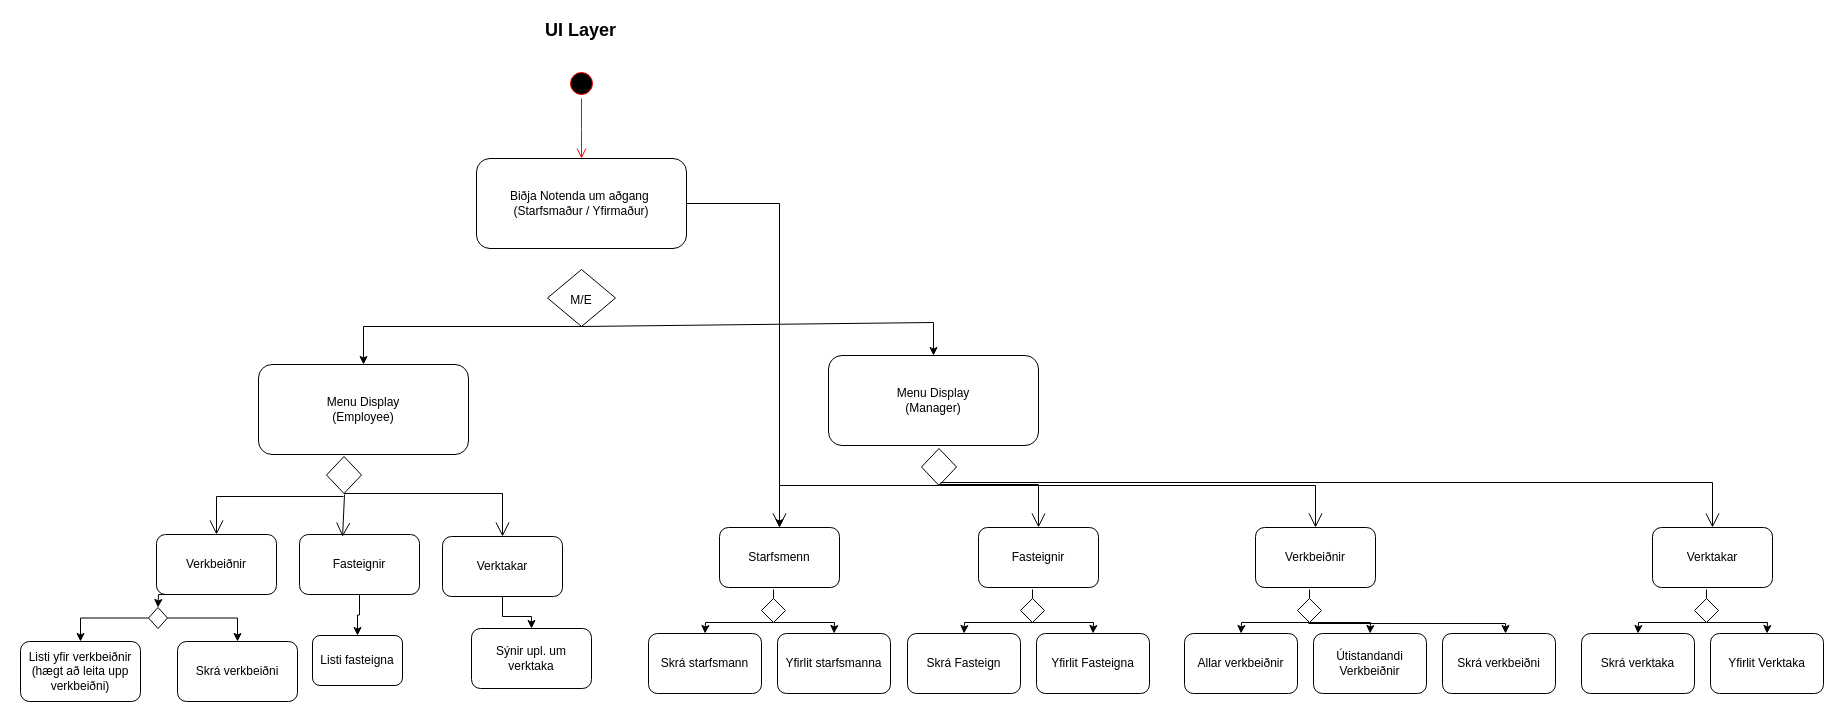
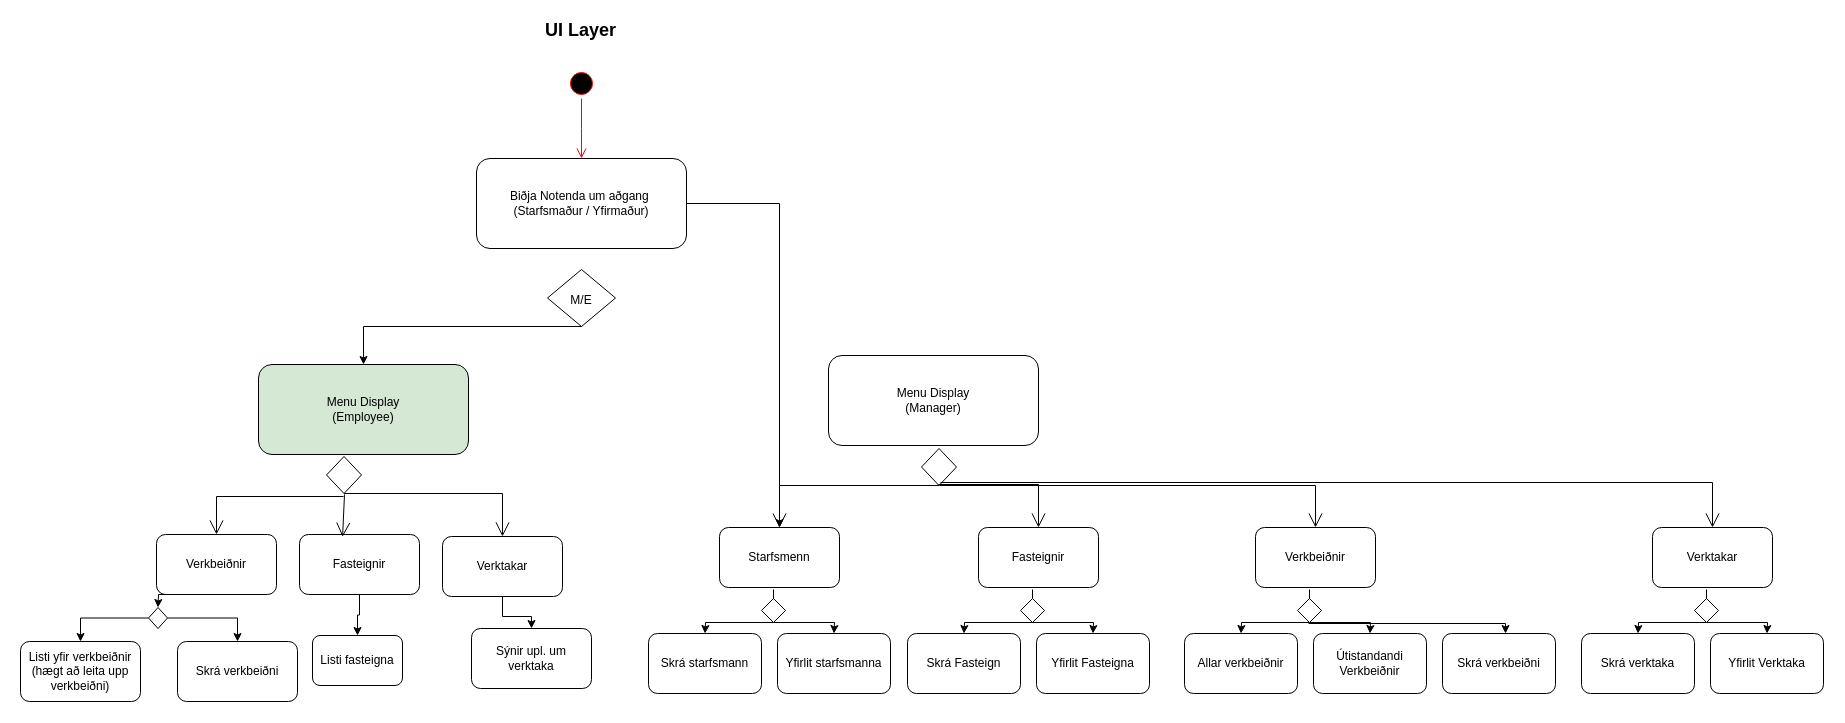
  <mxCell id="0" />
  <mxCell id="1" parent="0" />
  <mxCell id="2" value="" style="edgeStyle=orthogonalEdgeStyle;rounded=0;orthogonalLoop=1;jettySize=auto;html=1;fontSize=18;" parent="1" source="3" target="25" edge="1"><mxGeometry relative="1" as="geometry" /></mxCell>
  <mxCell id="3" value="Biðja Notenda um aðgang&amp;nbsp;&lt;br&gt;(Starfsmaður / Yfirmaður)" style="rounded=1;whiteSpace=wrap;html=1;" parent="1" vertex="1"><mxGeometry x="476" y="158" width="210" height="90" as="geometry" /></mxCell>
  <mxCell id="4" value="" style="ellipse;html=1;shape=startState;fillColor=#000000;strokeColor=#ff0000;" parent="1" vertex="1"><mxGeometry x="566" y="68" width="30" height="30" as="geometry" /></mxCell>
  <mxCell id="5" value="" style="edgeStyle=orthogonalEdgeStyle;html=1;verticalAlign=bottom;endArrow=open;endSize=8;strokeColor=#ff0000;rounded=0;" parent="1" source="4" edge="1"><mxGeometry relative="1" as="geometry"><mxPoint x="581" y="158" as="targetPoint" /></mxGeometry></mxCell>
- <mxCell id="6" value="Menu Display&lt;br&gt;(Employee)" style="rounded=1;whiteSpace=wrap;html=1;" parent="1" vertex="1"><mxGeometry x="258" y="364" width="210" height="90" as="geometry" /></mxCell>
+ <mxCell id="6" value="Menu Display&lt;br&gt;(Employee)" style="rounded=1;whiteSpace=wrap;html=1;fillColor=#d5e8d4;" parent="1" vertex="1"><mxGeometry x="258" y="364" width="210" height="90" as="geometry" /></mxCell>
  <mxCell id="7" value="&lt;b&gt;&lt;font style=&quot;font-size: 18px&quot;&gt;UI Layer&lt;/font&gt;&lt;/b&gt;" style="text;html=1;align=center;verticalAlign=middle;resizable=0;points=[];autosize=1;strokeColor=none;fillColor=none;" parent="1" vertex="1"><mxGeometry x="535" y="20" width="90" height="20" as="geometry" /></mxCell>
  <mxCell id="8" value="&lt;font style=&quot;font-size: 12px&quot;&gt;M/E&lt;/font&gt;" style="rhombus;whiteSpace=wrap;html=1;fontSize=18;" parent="1" vertex="1"><mxGeometry x="547" y="269" width="68" height="57" as="geometry" /></mxCell>
  <mxCell id="9" value="" style="endArrow=classic;html=1;rounded=0;fontSize=12;exitX=0.5;exitY=1;exitDx=0;exitDy=0;entryX=0.5;entryY=0;entryDx=0;entryDy=0;" parent="1" source="8" target="6" edge="1"><mxGeometry width="50" height="50" relative="1" as="geometry"><mxPoint x="604" y="417" as="sourcePoint" /><mxPoint x="654" y="367" as="targetPoint" /><Array as="points"><mxPoint x="363" y="326" /></Array></mxGeometry></mxCell>
  <mxCell id="10" value="Menu Display&lt;br&gt;(Manager)" style="rounded=1;whiteSpace=wrap;html=1;" parent="1" vertex="1"><mxGeometry x="828" y="355" width="210" height="90" as="geometry" /></mxCell>
- <mxCell id="11" value="" style="endArrow=classic;html=1;rounded=0;fontSize=12;entryX=0.5;entryY=0;entryDx=0;entryDy=0;exitX=0.5;exitY=1;exitDx=0;exitDy=0;" parent="1" source="8" target="10" edge="1"><mxGeometry width="50" height="50" relative="1" as="geometry"><mxPoint x="580" y="330" as="sourcePoint" /><mxPoint x="654" y="367" as="targetPoint" /><Array as="points"><mxPoint x="933" y="322" /></Array></mxGeometry></mxCell>
  <mxCell id="12" value="Verkbeiðnir" style="rounded=1;whiteSpace=wrap;html=1;fontSize=12;" parent="1" vertex="1"><mxGeometry x="156" y="534" width="120" height="60" as="geometry" /></mxCell>
  <mxCell id="13" value="Listi fasteigna" style="rounded=1;whiteSpace=wrap;html=1;fontSize=12;" parent="1" vertex="1"><mxGeometry x="312" y="635" width="90" height="50" as="geometry" /></mxCell>
  <mxCell id="14" value="" style="edgeStyle=orthogonalEdgeStyle;rounded=0;orthogonalLoop=1;jettySize=auto;html=1;fontSize=12;" parent="1" source="15" target="20" edge="1"><mxGeometry relative="1" as="geometry" /></mxCell>
  <mxCell id="15" value="Verktakar" style="rounded=1;whiteSpace=wrap;html=1;fontSize=12;" parent="1" vertex="1"><mxGeometry x="442" y="536" width="120" height="60" as="geometry" /></mxCell>
  <mxCell id="16" value="Listi yfir verkbeiðnir&lt;br&gt;(hægt að leita upp verkbeiðni)" style="rounded=1;whiteSpace=wrap;html=1;fontSize=12;" parent="1" vertex="1"><mxGeometry x="20" y="641" width="120" height="60" as="geometry" /></mxCell>
  <mxCell id="17" value="" style="edgeStyle=orthogonalEdgeStyle;rounded=0;orthogonalLoop=1;jettySize=auto;html=1;fontSize=12;" parent="1" source="18" target="13" edge="1"><mxGeometry relative="1" as="geometry" /></mxCell>
  <mxCell id="18" value="Fasteignir" style="rounded=1;whiteSpace=wrap;html=1;fontSize=12;" parent="1" vertex="1"><mxGeometry x="299" y="534" width="120" height="60" as="geometry" /></mxCell>
  <mxCell id="19" value="Skrá verkbeiðni" style="rounded=1;whiteSpace=wrap;html=1;fontSize=12;" parent="1" vertex="1"><mxGeometry x="177" y="641" width="120" height="60" as="geometry" /></mxCell>
  <mxCell id="20" value="Sýnir upl. um verktaka" style="rounded=1;whiteSpace=wrap;html=1;fontSize=12;" parent="1" vertex="1"><mxGeometry x="471" y="628" width="120" height="60" as="geometry" /></mxCell>
  <mxCell id="21" value="" style="edgeStyle=orthogonalEdgeStyle;rounded=0;orthogonalLoop=1;jettySize=auto;html=1;fontSize=12;" parent="1" source="23" target="19" edge="1"><mxGeometry relative="1" as="geometry" /></mxCell>
  <mxCell id="22" value="" style="edgeStyle=orthogonalEdgeStyle;rounded=0;orthogonalLoop=1;jettySize=auto;html=1;fontSize=12;" parent="1" source="23" target="16" edge="1"><mxGeometry relative="1" as="geometry" /></mxCell>
  <mxCell id="23" value="" style="rhombus;whiteSpace=wrap;html=1;fontSize=12;" parent="1" vertex="1"><mxGeometry x="148" y="607" width="19" height="21" as="geometry" /></mxCell>
  <mxCell id="24" value="" style="endArrow=classic;html=1;rounded=0;fontSize=12;exitX=0.5;exitY=1;exitDx=0;exitDy=0;entryX=0.5;entryY=0;entryDx=0;entryDy=0;" parent="1" source="12" target="23" edge="1"><mxGeometry width="50" height="50" relative="1" as="geometry"><mxPoint x="288" y="678" as="sourcePoint" /><mxPoint x="338" y="628" as="targetPoint" /><Array as="points"><mxPoint x="158" y="594" /></Array></mxGeometry></mxCell>
  <mxCell id="25" value="Starfsmenn" style="rounded=1;whiteSpace=wrap;html=1;fontSize=12;" parent="1" vertex="1"><mxGeometry x="719" y="527" width="120" height="60" as="geometry" /></mxCell>
  <mxCell id="26" value="" style="rhombus;whiteSpace=wrap;html=1;fontSize=12;" parent="1" vertex="1"><mxGeometry x="761" y="598" width="24" height="24" as="geometry" /></mxCell>
  <mxCell id="27" value="Skrá starfsmann" style="rounded=1;whiteSpace=wrap;html=1;fontSize=12;" parent="1" vertex="1"><mxGeometry x="648" y="633" width="113" height="60" as="geometry" /></mxCell>
  <mxCell id="28" value="Yfirlit starfsmanna" style="rounded=1;whiteSpace=wrap;html=1;fontSize=12;" parent="1" vertex="1"><mxGeometry x="777" y="633" width="113" height="60" as="geometry" /></mxCell>
  <mxCell id="29" value="" style="endArrow=none;html=1;rounded=0;fontSize=12;exitX=0.5;exitY=0;exitDx=0;exitDy=0;" parent="1" source="26" edge="1"><mxGeometry width="50" height="50" relative="1" as="geometry"><mxPoint x="867" y="686" as="sourcePoint" /><mxPoint x="773" y="589" as="targetPoint" /></mxGeometry></mxCell>
  <mxCell id="30" value="" style="endArrow=classic;html=1;rounded=0;fontSize=12;exitX=0.5;exitY=1;exitDx=0;exitDy=0;entryX=0.5;entryY=0;entryDx=0;entryDy=0;" parent="1" source="26" target="28" edge="1"><mxGeometry width="50" height="50" relative="1" as="geometry"><mxPoint x="860" y="666" as="sourcePoint" /><mxPoint x="839" y="622" as="targetPoint" /><Array as="points"><mxPoint x="834" y="622" /></Array></mxGeometry></mxCell>
  <mxCell id="31" value="" style="endArrow=classic;html=1;rounded=0;fontSize=12;entryX=0.5;entryY=0;entryDx=0;entryDy=0;exitX=0.5;exitY=1;exitDx=0;exitDy=0;" parent="1" source="26" target="27" edge="1"><mxGeometry width="50" height="50" relative="1" as="geometry"><mxPoint x="774" y="624" as="sourcePoint" /><mxPoint x="910" y="616" as="targetPoint" /><Array as="points"><mxPoint x="705" y="622" /></Array></mxGeometry></mxCell>
  <mxCell id="32" value="" style="rhombus;whiteSpace=wrap;html=1;fontSize=12;" parent="1" vertex="1"><mxGeometry x="326" y="456" width="35" height="37" as="geometry" /></mxCell>
  <mxCell id="33" value="" style="rhombus;whiteSpace=wrap;html=1;fontSize=12;" parent="1" vertex="1"><mxGeometry x="921" y="448" width="35" height="37" as="geometry" /></mxCell>
  <mxCell id="34" value="Fasteignir" style="rounded=1;whiteSpace=wrap;html=1;fontSize=12;" parent="1" vertex="1"><mxGeometry x="978" y="527" width="120" height="60" as="geometry" /></mxCell>
  <mxCell id="35" value="" style="rhombus;whiteSpace=wrap;html=1;fontSize=12;" parent="1" vertex="1"><mxGeometry x="1020" y="598" width="24" height="24" as="geometry" /></mxCell>
  <mxCell id="36" value="Skrá Fasteign" style="rounded=1;whiteSpace=wrap;html=1;fontSize=12;" parent="1" vertex="1"><mxGeometry x="907" y="633" width="113" height="60" as="geometry" /></mxCell>
  <mxCell id="37" value="Yfirlit Fasteigna" style="rounded=1;whiteSpace=wrap;html=1;fontSize=12;" parent="1" vertex="1"><mxGeometry x="1036" y="633" width="113" height="60" as="geometry" /></mxCell>
  <mxCell id="38" value="" style="endArrow=none;html=1;rounded=0;fontSize=12;exitX=0.5;exitY=0;exitDx=0;exitDy=0;" parent="1" source="35" edge="1"><mxGeometry width="50" height="50" relative="1" as="geometry"><mxPoint x="1126" y="686" as="sourcePoint" /><mxPoint x="1032" y="589" as="targetPoint" /></mxGeometry></mxCell>
  <mxCell id="39" value="" style="endArrow=classic;html=1;rounded=0;fontSize=12;exitX=0.5;exitY=1;exitDx=0;exitDy=0;entryX=0.5;entryY=0;entryDx=0;entryDy=0;" parent="1" source="35" target="37" edge="1"><mxGeometry width="50" height="50" relative="1" as="geometry"><mxPoint x="1119" y="666" as="sourcePoint" /><mxPoint x="1098" y="622" as="targetPoint" /><Array as="points"><mxPoint x="1093" y="622" /></Array></mxGeometry></mxCell>
  <mxCell id="40" value="" style="endArrow=classic;html=1;rounded=0;fontSize=12;entryX=0.5;entryY=0;entryDx=0;entryDy=0;exitX=0.5;exitY=1;exitDx=0;exitDy=0;" parent="1" source="35" target="36" edge="1"><mxGeometry width="50" height="50" relative="1" as="geometry"><mxPoint x="1033" y="624" as="sourcePoint" /><mxPoint x="1169" y="616" as="targetPoint" /><Array as="points"><mxPoint x="964" y="622" /></Array></mxGeometry></mxCell>
  <mxCell id="41" value="Verkbeiðnir" style="rounded=1;whiteSpace=wrap;html=1;fontSize=12;" parent="1" vertex="1"><mxGeometry x="1255" y="527" width="120" height="60" as="geometry" /></mxCell>
  <mxCell id="42" value="" style="rhombus;whiteSpace=wrap;html=1;fontSize=12;" parent="1" vertex="1"><mxGeometry x="1297" y="598" width="24" height="24" as="geometry" /></mxCell>
  <mxCell id="43" value="Allar verkbeiðnir" style="rounded=1;whiteSpace=wrap;html=1;fontSize=12;" parent="1" vertex="1"><mxGeometry x="1184" y="633" width="113" height="60" as="geometry" /></mxCell>
  <mxCell id="44" value="Útistandandi Verkbeiðnir" style="rounded=1;whiteSpace=wrap;html=1;fontSize=12;" parent="1" vertex="1"><mxGeometry x="1313" y="633" width="113" height="60" as="geometry" /></mxCell>
  <mxCell id="45" value="" style="endArrow=none;html=1;rounded=0;fontSize=12;exitX=0.5;exitY=0;exitDx=0;exitDy=0;" parent="1" source="42" edge="1"><mxGeometry width="50" height="50" relative="1" as="geometry"><mxPoint x="1403" y="686" as="sourcePoint" /><mxPoint x="1309" y="589" as="targetPoint" /></mxGeometry></mxCell>
  <mxCell id="46" value="" style="endArrow=classic;html=1;rounded=0;fontSize=12;exitX=0.5;exitY=1;exitDx=0;exitDy=0;entryX=0.5;entryY=0;entryDx=0;entryDy=0;" parent="1" source="42" target="44" edge="1"><mxGeometry width="50" height="50" relative="1" as="geometry"><mxPoint x="1396" y="666" as="sourcePoint" /><mxPoint x="1375" y="622" as="targetPoint" /><Array as="points"><mxPoint x="1370" y="622" /></Array></mxGeometry></mxCell>
  <mxCell id="47" value="" style="endArrow=classic;html=1;rounded=0;fontSize=12;entryX=0.5;entryY=0;entryDx=0;entryDy=0;exitX=0.5;exitY=1;exitDx=0;exitDy=0;" parent="1" source="42" target="43" edge="1"><mxGeometry width="50" height="50" relative="1" as="geometry"><mxPoint x="1310" y="624" as="sourcePoint" /><mxPoint x="1446" y="616" as="targetPoint" /><Array as="points"><mxPoint x="1241" y="622" /></Array></mxGeometry></mxCell>
  <mxCell id="48" value="" style="endArrow=classic;html=1;rounded=0;fontSize=12;entryX=0.558;entryY=0;entryDx=0;entryDy=0;entryPerimeter=0;" parent="1" target="49" edge="1"><mxGeometry width="50" height="50" relative="1" as="geometry"><mxPoint x="1308" y="623" as="sourcePoint" /><mxPoint x="1510" y="623" as="targetPoint" /><Array as="points"><mxPoint x="1505" y="623" /></Array></mxGeometry></mxCell>
  <mxCell id="49" value="Skrá verkbeiðni" style="rounded=1;whiteSpace=wrap;html=1;fontSize=12;" parent="1" vertex="1"><mxGeometry x="1442" y="633" width="113" height="60" as="geometry" /></mxCell>
  <mxCell id="50" value="Verktakar" style="rounded=1;whiteSpace=wrap;html=1;fontSize=12;" parent="1" vertex="1"><mxGeometry x="1652" y="527" width="120" height="60" as="geometry" /></mxCell>
  <mxCell id="51" value="" style="rhombus;whiteSpace=wrap;html=1;fontSize=12;" parent="1" vertex="1"><mxGeometry x="1694" y="598" width="24" height="24" as="geometry" /></mxCell>
  <mxCell id="52" value="Skrá verktaka" style="rounded=1;whiteSpace=wrap;html=1;fontSize=12;" parent="1" vertex="1"><mxGeometry x="1581" y="633" width="113" height="60" as="geometry" /></mxCell>
  <mxCell id="53" value="Yfirlit Verktaka" style="rounded=1;whiteSpace=wrap;html=1;fontSize=12;" parent="1" vertex="1"><mxGeometry x="1710" y="633" width="113" height="60" as="geometry" /></mxCell>
  <mxCell id="54" value="" style="endArrow=none;html=1;rounded=0;fontSize=12;exitX=0.5;exitY=0;exitDx=0;exitDy=0;" parent="1" source="51" edge="1"><mxGeometry width="50" height="50" relative="1" as="geometry"><mxPoint x="1800" y="686" as="sourcePoint" /><mxPoint x="1706" y="589" as="targetPoint" /></mxGeometry></mxCell>
  <mxCell id="55" value="" style="endArrow=classic;html=1;rounded=0;fontSize=12;exitX=0.5;exitY=1;exitDx=0;exitDy=0;entryX=0.5;entryY=0;entryDx=0;entryDy=0;" parent="1" source="51" target="53" edge="1"><mxGeometry width="50" height="50" relative="1" as="geometry"><mxPoint x="1793" y="666" as="sourcePoint" /><mxPoint x="1772" y="622" as="targetPoint" /><Array as="points"><mxPoint x="1767" y="622" /></Array></mxGeometry></mxCell>
  <mxCell id="56" value="" style="endArrow=classic;html=1;rounded=0;fontSize=12;entryX=0.5;entryY=0;entryDx=0;entryDy=0;exitX=0.5;exitY=1;exitDx=0;exitDy=0;" parent="1" source="51" target="52" edge="1"><mxGeometry width="50" height="50" relative="1" as="geometry"><mxPoint x="1707" y="624" as="sourcePoint" /><mxPoint x="1843" y="616" as="targetPoint" /><Array as="points"><mxPoint x="1638" y="622" /></Array></mxGeometry></mxCell>
  <mxCell id="57" value="" style="endArrow=open;endFill=1;endSize=12;html=1;rounded=0;fontSize=12;exitX=0.5;exitY=1;exitDx=0;exitDy=0;entryX=0.5;entryY=0;entryDx=0;entryDy=0;" edge="1" parent="1" source="33" target="25"><mxGeometry width="160" relative="1" as="geometry"><mxPoint x="831" y="666" as="sourcePoint" /><mxPoint x="991" y="666" as="targetPoint" /><Array as="points"><mxPoint x="779" y="485" /></Array></mxGeometry></mxCell>
  <mxCell id="58" value="" style="endArrow=open;endFill=1;endSize=12;html=1;rounded=0;fontSize=12;entryX=0.5;entryY=0;entryDx=0;entryDy=0;" edge="1" parent="1" target="34"><mxGeometry width="160" relative="1" as="geometry"><mxPoint x="938" y="484" as="sourcePoint" /><mxPoint x="991" y="666" as="targetPoint" /><Array as="points"><mxPoint x="1038" y="484" /></Array></mxGeometry></mxCell>
  <mxCell id="59" value="" style="endArrow=open;endFill=1;endSize=12;html=1;rounded=0;fontSize=12;entryX=0.5;entryY=0;entryDx=0;entryDy=0;" edge="1" parent="1" target="41"><mxGeometry width="160" relative="1" as="geometry"><mxPoint x="939" y="485" as="sourcePoint" /><mxPoint x="1180" y="666" as="targetPoint" /><Array as="points"><mxPoint x="1315" y="485" /></Array></mxGeometry></mxCell>
  <mxCell id="60" value="" style="endArrow=open;endFill=1;endSize=12;html=1;rounded=0;fontSize=12;entryX=0.5;entryY=0;entryDx=0;entryDy=0;" edge="1" parent="1" target="50"><mxGeometry width="160" relative="1" as="geometry"><mxPoint x="940" y="482" as="sourcePoint" /><mxPoint x="1180" y="666" as="targetPoint" /><Array as="points"><mxPoint x="1712" y="482" /></Array></mxGeometry></mxCell>
  <mxCell id="61" value="" style="endArrow=open;endFill=1;endSize=12;html=1;rounded=0;fontSize=12;entryX=0.5;entryY=0;entryDx=0;entryDy=0;exitX=0.5;exitY=1;exitDx=0;exitDy=0;" edge="1" parent="1" source="32" target="15"><mxGeometry width="160" relative="1" as="geometry"><mxPoint x="569" y="643" as="sourcePoint" /><mxPoint x="729" y="643" as="targetPoint" /><Array as="points"><mxPoint x="502" y="493" /></Array></mxGeometry></mxCell>
  <mxCell id="62" value="" style="endArrow=open;endFill=1;endSize=12;html=1;rounded=0;fontSize=12;entryX=0.359;entryY=0.039;entryDx=0;entryDy=0;entryPerimeter=0;" edge="1" parent="1" target="18"><mxGeometry width="160" relative="1" as="geometry"><mxPoint x="344" y="494" as="sourcePoint" /><mxPoint x="729" y="643" as="targetPoint" /></mxGeometry></mxCell>
  <mxCell id="63" value="" style="endArrow=open;endFill=1;endSize=12;html=1;rounded=0;fontSize=12;entryX=0.5;entryY=0;entryDx=0;entryDy=0;" edge="1" parent="1" target="12"><mxGeometry width="160" relative="1" as="geometry"><mxPoint x="343" y="496" as="sourcePoint" /><mxPoint x="729" y="643" as="targetPoint" /><Array as="points"><mxPoint x="216" y="496" /></Array></mxGeometry></mxCell>
